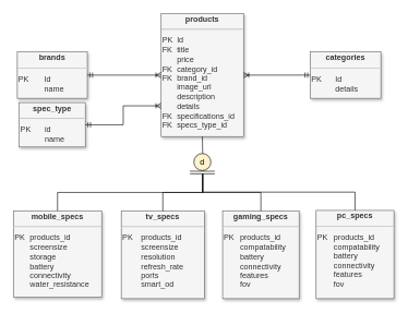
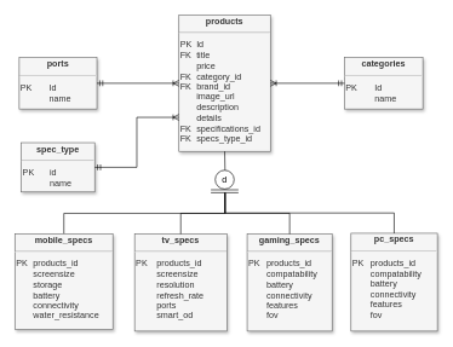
  <mxCell id="0" />
  <mxCell id="1" parent="0" />
  <mxCell id="2" value="&lt;div style=&quot;text-align: center; box-sizing: border-box; width: 100%; background-image: initial; background-position: initial; background-size: initial; background-repeat: initial; background-attachment: initial; background-origin: initial; background-clip: initial; padding: 2px;&quot;&gt;&lt;b&gt;products&lt;/b&gt;&lt;/div&gt;&lt;hr&gt;&lt;table cellspacing=&quot;0&quot; cellpadding=&quot;2&quot; style=&quot;width:100%;font-size:1em;&quot;&gt;&lt;tbody&gt;&lt;tr&gt;&lt;td&gt;PK&lt;br&gt;FK&lt;br&gt;&lt;br&gt;FK&lt;br&gt;FK&lt;br&gt;&lt;br&gt;&lt;br&gt;&lt;br&gt;FK&lt;br&gt;FK&lt;br&gt;&lt;br&gt;&lt;/td&gt;&lt;td&gt;Id&lt;br&gt;title&lt;br&gt;price&lt;br&gt;category_id&lt;br&gt;brand_id&lt;br&gt;image_url&lt;br&gt;description&lt;br&gt;details&lt;br&gt;specifications_id&lt;br&gt;specs_type_id&lt;br&gt;&lt;br&gt;&lt;/td&gt;&lt;/tr&gt;&lt;/tbody&gt;&lt;/table&gt;" style="verticalAlign=top;align=left;overflow=fill;html=1;whiteSpace=wrap;fillColor=#f5f5f5;strokeColor=#666666;shadow=1;glass=0;rounded=0;fontColor=#333333;" vertex="1" parent="1"><mxGeometry x="246" y="20" width="126" height="188" as="geometry" /></mxCell>
  <mxCell id="3" style="edgeStyle=orthogonalEdgeStyle;rounded=0;orthogonalLoop=1;jettySize=auto;html=1;entryX=0.5;entryY=1;entryDx=0;entryDy=0;exitX=0.5;exitY=0;exitDx=0;exitDy=0;endArrow=none;endFill=0;" edge="1" parent="1" source="4" target="19"><mxGeometry relative="1" as="geometry" /></mxCell>
  <mxCell id="4" value="&lt;div style=&quot;text-align: center; box-sizing: border-box; width: 100%; background-image: initial; background-position: initial; background-size: initial; background-repeat: initial; background-attachment: initial; background-origin: initial; background-clip: initial; padding: 2px;&quot;&gt;&lt;b&gt;mobile_specs&lt;/b&gt;&lt;/div&gt;&lt;hr&gt;&lt;table cellspacing=&quot;0&quot; cellpadding=&quot;2&quot; style=&quot;width:100%;font-size:1em;&quot;&gt;&lt;tbody&gt;&lt;tr&gt;&lt;td&gt;PK&lt;br&gt;&lt;br&gt;&lt;br&gt;&lt;br&gt;&lt;br&gt;&lt;br&gt;&lt;br&gt;&lt;/td&gt;&lt;td&gt;products_id&lt;br&gt;screensize&lt;br&gt;storage&lt;br&gt;battery&lt;br&gt;connectivity&lt;br&gt;water_resistance&lt;br&gt;&lt;br&gt;&lt;/td&gt;&lt;/tr&gt;&lt;/tbody&gt;&lt;/table&gt;" style="verticalAlign=top;align=left;overflow=fill;html=1;whiteSpace=wrap;fillColor=#f5f5f5;strokeColor=#666666;shadow=1;glass=0;rounded=0;fontColor=#333333;" vertex="1" parent="1"><mxGeometry x="20" y="322" width="135" height="132" as="geometry" /></mxCell>
  <mxCell id="5" value="&lt;div style=&quot;text-align: center; box-sizing: border-box; width: 100%; background-image: initial; background-position: initial; background-size: initial; background-repeat: initial; background-attachment: initial; background-origin: initial; background-clip: initial; padding: 2px;&quot;&gt;&lt;b&gt;tv_specs&lt;/b&gt;&lt;/div&gt;&lt;hr&gt;&lt;table cellspacing=&quot;0&quot; cellpadding=&quot;2&quot; style=&quot;width:100%;font-size:1em;&quot;&gt;&lt;tbody&gt;&lt;tr&gt;&lt;td&gt;PK&lt;br&gt;&lt;br&gt;&lt;br&gt;&lt;br&gt;&lt;br&gt;&lt;br&gt;&lt;br&gt;&lt;/td&gt;&lt;td&gt;products_id&lt;br&gt;screensize&lt;br&gt;resolution&lt;br&gt;refresh_rate&lt;br&gt;ports&lt;br&gt;smart_od&lt;br&gt;&lt;br&gt;&lt;/td&gt;&lt;/tr&gt;&lt;/tbody&gt;&lt;/table&gt;" style="verticalAlign=top;align=left;overflow=fill;html=1;whiteSpace=wrap;fillColor=#f5f5f5;strokeColor=#666666;shadow=1;glass=0;rounded=0;fontColor=#333333;" vertex="1" parent="1"><mxGeometry x="185" y="322" width="127" height="134" as="geometry" /></mxCell>
  <mxCell id="6" value="&lt;div style=&quot;text-align: center; box-sizing: border-box; width: 100%; background-image: initial; background-position: initial; background-size: initial; background-repeat: initial; background-attachment: initial; background-origin: initial; background-clip: initial; padding: 2px;&quot;&gt;&lt;b&gt;gaming_specs&lt;/b&gt;&lt;/div&gt;&lt;hr&gt;&lt;table cellspacing=&quot;0&quot; cellpadding=&quot;2&quot; style=&quot;width:100%;font-size:1em;&quot;&gt;&lt;tbody&gt;&lt;tr&gt;&lt;td&gt;PK&lt;br&gt;&lt;br&gt;&lt;br&gt;&lt;br&gt;&lt;br&gt;&lt;br&gt;&lt;br&gt;&lt;/td&gt;&lt;td&gt;products_id&lt;br&gt;compatability&lt;br&gt;battery&lt;br&gt;connectivity&lt;br&gt;features&lt;br&gt;fov&lt;br&gt;&lt;br&gt;&lt;/td&gt;&lt;/tr&gt;&lt;/tbody&gt;&lt;/table&gt;" style="verticalAlign=top;align=left;overflow=fill;html=1;whiteSpace=wrap;fillColor=#f5f5f5;strokeColor=#666666;shadow=1;glass=0;rounded=0;fontColor=#333333;" vertex="1" parent="1"><mxGeometry x="340" y="322" width="117" height="134" as="geometry" /></mxCell>
- <mxCell id="7" value="&lt;div style=&quot;text-align: center; box-sizing: border-box; width: 100%; background-image: initial; background-position: initial; background-size: initial; background-repeat: initial; background-attachment: initial; background-origin: initial; background-clip: initial; padding: 2px;&quot;&gt;&lt;b&gt;spec_type&lt;/b&gt;&lt;/div&gt;&lt;hr&gt;&lt;table cellspacing=&quot;0&quot; cellpadding=&quot;2&quot; style=&quot;width:100%;font-size:1em;&quot;&gt;&lt;tbody&gt;&lt;tr&gt;&lt;td&gt;PK&lt;br&gt;&lt;br&gt;&lt;br&gt;&lt;br&gt;&lt;/td&gt;&lt;td&gt;id&lt;br&gt;name&lt;br&gt;&lt;br&gt;&lt;br&gt;&lt;/td&gt;&lt;/tr&gt;&lt;/tbody&gt;&lt;/table&gt;" style="verticalAlign=top;align=left;overflow=fill;html=1;whiteSpace=wrap;fillColor=#f5f5f5;strokeColor=#666666;shadow=1;glass=0;rounded=0;fontColor=#333333;" vertex="1" parent="1"><mxGeometry x="29" y="156" width="101" height="68" as="geometry" /></mxCell>
+ <mxCell id="7" value="&lt;div style=&quot;text-align: center; box-sizing: border-box; width: 100%; background-image: initial; background-position: initial; background-size: initial; background-repeat: initial; background-attachment: initial; background-origin: initial; background-clip: initial; padding: 2px;&quot;&gt;&lt;b&gt;spec_type&lt;/b&gt;&lt;/div&gt;&lt;hr&gt;&lt;table cellspacing=&quot;0&quot; cellpadding=&quot;2&quot; style=&quot;width:100%;font-size:1em;&quot;&gt;&lt;tbody&gt;&lt;tr&gt;&lt;td&gt;PK&lt;br&gt;&lt;br&gt;&lt;br&gt;&lt;br&gt;&lt;/td&gt;&lt;td&gt;id&lt;br&gt;name&lt;br&gt;&lt;br&gt;&lt;br&gt;&lt;/td&gt;&lt;/tr&gt;&lt;/tbody&gt;&lt;/table&gt;" style="verticalAlign=top;align=left;overflow=fill;html=1;whiteSpace=wrap;fillColor=#f5f5f5;strokeColor=#666666;shadow=1;glass=0;rounded=0;fontColor=#333333;" vertex="1" parent="1"><mxGeometry x="29" y="196" width="101" height="68" as="geometry" /></mxCell>
  <mxCell id="8" value="&lt;div style=&quot;text-align: center; box-sizing: border-box; width: 100%; background-image: initial; background-position: initial; background-size: initial; background-repeat: initial; background-attachment: initial; background-origin: initial; background-clip: initial; padding: 2px;&quot;&gt;&lt;b&gt;pc_specs&lt;/b&gt;&lt;/div&gt;&lt;hr&gt;&lt;table cellspacing=&quot;0&quot; cellpadding=&quot;2&quot; style=&quot;width:100%;font-size:1em;&quot;&gt;&lt;tbody&gt;&lt;tr&gt;&lt;td&gt;PK&lt;br&gt;&lt;br&gt;&lt;br&gt;&lt;br&gt;&lt;br&gt;&lt;br&gt;&lt;br&gt;&lt;/td&gt;&lt;td&gt;products_id&lt;br&gt;compatability&lt;br&gt;battery&lt;br&gt;connectivity&lt;br&gt;features&lt;br&gt;fov&lt;br&gt;&lt;br&gt;&lt;/td&gt;&lt;/tr&gt;&lt;/tbody&gt;&lt;/table&gt;" style="verticalAlign=top;align=left;overflow=fill;html=1;whiteSpace=wrap;fillColor=#f5f5f5;strokeColor=#666666;shadow=1;glass=0;rounded=0;fontColor=#333333;" vertex="1" parent="1"><mxGeometry x="483" y="321" width="119" height="135" as="geometry" /></mxCell>
- <mxCell id="9" value="&lt;div style=&quot;text-align: center; box-sizing: border-box; width: 100%; background-image: initial; background-position: initial; background-size: initial; background-repeat: initial; background-attachment: initial; background-origin: initial; background-clip: initial; padding: 2px;&quot;&gt;&lt;b&gt;brands&lt;/b&gt;&lt;/div&gt;&lt;hr&gt;&lt;table cellspacing=&quot;0&quot; cellpadding=&quot;2&quot; style=&quot;width:100%;font-size:1em;&quot;&gt;&lt;tbody&gt;&lt;tr&gt;&lt;td&gt;PK&lt;br&gt;&lt;br&gt;&lt;br&gt;&lt;/td&gt;&lt;td&gt;Id&lt;br&gt;name&lt;br&gt;&lt;br&gt;&lt;/td&gt;&lt;/tr&gt;&lt;/tbody&gt;&lt;/table&gt;" style="verticalAlign=top;align=left;overflow=fill;html=1;whiteSpace=wrap;fillColor=#f5f5f5;strokeColor=#666666;shadow=1;glass=0;rounded=0;fontColor=#333333;" vertex="1" parent="1"><mxGeometry x="26" y="78.5" width="107" height="71" as="geometry" /></mxCell>
- <mxCell id="10" value="&lt;div style=&quot;text-align: center; box-sizing: border-box; width: 100%; background-image: initial; background-position: initial; background-size: initial; background-repeat: initial; background-attachment: initial; background-origin: initial; background-clip: initial; padding: 2px;&quot;&gt;&lt;b&gt;categories&lt;/b&gt;&lt;/div&gt;&lt;hr&gt;&lt;table cellspacing=&quot;0&quot; cellpadding=&quot;2&quot; style=&quot;width:100%;font-size:1em;&quot;&gt;&lt;tbody&gt;&lt;tr&gt;&lt;td&gt;PK&lt;br&gt;&lt;br&gt;&lt;br&gt;&lt;/td&gt;&lt;td&gt;Id&lt;br&gt;details&lt;br&gt;&lt;br&gt;&lt;/td&gt;&lt;/tr&gt;&lt;/tbody&gt;&lt;/table&gt;" style="verticalAlign=top;align=left;overflow=fill;html=1;whiteSpace=wrap;fillColor=#f5f5f5;strokeColor=#666666;shadow=1;glass=0;rounded=0;fontColor=#333333;" vertex="1" parent="1"><mxGeometry x="474" y="78.5" width="108" height="71" as="geometry" /></mxCell>
+ <mxCell id="9" value="&lt;div style=&quot;text-align: center; box-sizing: border-box; width: 100%; background-image: initial; background-position: initial; background-size: initial; background-repeat: initial; background-attachment: initial; background-origin: initial; background-clip: initial; padding: 2px;&quot;&gt;&lt;b&gt;ports&lt;/b&gt;&lt;/div&gt;&lt;hr&gt;&lt;table cellspacing=&quot;0&quot; cellpadding=&quot;2&quot; style=&quot;width:100%;font-size:1em;&quot;&gt;&lt;tbody&gt;&lt;tr&gt;&lt;td&gt;PK&lt;br&gt;&lt;br&gt;&lt;br&gt;&lt;/td&gt;&lt;td&gt;Id&lt;br&gt;name&lt;br&gt;&lt;br&gt;&lt;/td&gt;&lt;/tr&gt;&lt;/tbody&gt;&lt;/table&gt;" style="verticalAlign=top;align=left;overflow=fill;html=1;whiteSpace=wrap;fillColor=#f5f5f5;strokeColor=#666666;shadow=1;glass=0;rounded=0;fontColor=#333333;" vertex="1" parent="1"><mxGeometry x="26" y="78.5" width="107" height="71" as="geometry" /></mxCell>
+ <mxCell id="10" value="&lt;div style=&quot;text-align: center; box-sizing: border-box; width: 100%; background-image: initial; background-position: initial; background-size: initial; background-repeat: initial; background-attachment: initial; background-origin: initial; background-clip: initial; padding: 2px;&quot;&gt;&lt;b&gt;categories&lt;/b&gt;&lt;/div&gt;&lt;hr&gt;&lt;table cellspacing=&quot;0&quot; cellpadding=&quot;2&quot; style=&quot;width:100%;font-size:1em;&quot;&gt;&lt;tbody&gt;&lt;tr&gt;&lt;td&gt;PK&lt;br&gt;&lt;br&gt;&lt;br&gt;&lt;/td&gt;&lt;td&gt;Id&lt;br&gt;name&lt;br&gt;&lt;br&gt;&lt;/td&gt;&lt;/tr&gt;&lt;/tbody&gt;&lt;/table&gt;" style="verticalAlign=top;align=left;overflow=fill;html=1;whiteSpace=wrap;fillColor=#f5f5f5;strokeColor=#666666;shadow=1;glass=0;rounded=0;fontColor=#333333;" vertex="1" parent="1"><mxGeometry x="474" y="78.5" width="108" height="71" as="geometry" /></mxCell>
  <mxCell id="11" value="" style="edgeStyle=orthogonalEdgeStyle;fontSize=12;html=1;endArrow=ERoneToMany;startArrow=ERmandOne;rounded=0;entryX=0;entryY=0.5;entryDx=0;entryDy=0;exitX=1;exitY=0.5;exitDx=0;exitDy=0;" edge="1" parent="1" source="9" target="2"><mxGeometry width="100" height="100" relative="1" as="geometry"><mxPoint x="120" y="313" as="sourcePoint" /><mxPoint x="220" y="213" as="targetPoint" /></mxGeometry></mxCell>
  <mxCell id="12" value="" style="edgeStyle=orthogonalEdgeStyle;fontSize=12;html=1;endArrow=ERoneToMany;startArrow=ERmandOne;rounded=0;entryX=1;entryY=0.5;entryDx=0;entryDy=0;exitX=0;exitY=0.5;exitDx=0;exitDy=0;" edge="1" parent="1" source="10" target="2"><mxGeometry width="100" height="100" relative="1" as="geometry"><mxPoint x="369" y="233" as="sourcePoint" /><mxPoint x="484" y="208" as="targetPoint" /></mxGeometry></mxCell>
  <mxCell id="13" value="" style="edgeStyle=orthogonalEdgeStyle;fontSize=12;html=1;endArrow=ERoneToMany;startArrow=ERmandOne;rounded=0;entryX=0;entryY=0.75;entryDx=0;entryDy=0;exitX=1;exitY=0.5;exitDx=0;exitDy=0;" edge="1" parent="1" source="7" target="2"><mxGeometry width="100" height="100" relative="1" as="geometry"><mxPoint x="122" y="163" as="sourcePoint" /><mxPoint x="235" y="163" as="targetPoint" /></mxGeometry></mxCell>
  <mxCell id="14" value="" style="group" vertex="1" connectable="0" parent="1"><mxGeometry x="246" y="234" width="82" height="36" as="geometry" /></mxCell>
  <mxCell id="15" value="" style="group" vertex="1" connectable="0" parent="14"><mxGeometry x="44" width="38" height="36" as="geometry" /></mxCell>
- <mxCell id="16" value="d" style="ellipse;whiteSpace=wrap;html=1;aspect=fixed;fillColor=#fff2cc;" vertex="1" parent="15"><mxGeometry x="6" width="26" height="26" as="geometry" /></mxCell>
+ <mxCell id="16" value="d" style="ellipse;whiteSpace=wrap;html=1;aspect=fixed;" vertex="1" parent="15"><mxGeometry x="6" width="26" height="26" as="geometry" /></mxCell>
  <mxCell id="17" value="" style="line;strokeWidth=1;rotatable=0;dashed=0;labelPosition=right;align=left;verticalAlign=middle;spacingTop=0;spacingLeft=6;points=[];portConstraint=eastwest;" vertex="1" parent="15"><mxGeometry y="22" width="38" height="10" as="geometry" /></mxCell>
  <mxCell id="18" value="" style="line;strokeWidth=1;rotatable=0;dashed=0;labelPosition=right;align=left;verticalAlign=middle;spacingTop=0;spacingLeft=6;points=[];portConstraint=eastwest;" vertex="1" parent="15"><mxGeometry y="26" width="38" height="10" as="geometry" /></mxCell>
  <mxCell id="19" value="" style="rounded=0;whiteSpace=wrap;html=1;fillColor=none;strokeColor=none;" vertex="1" parent="14"><mxGeometry x="44" width="39" height="31" as="geometry" /></mxCell>
  <mxCell id="20" style="edgeStyle=orthogonalEdgeStyle;rounded=0;orthogonalLoop=1;jettySize=auto;html=1;entryX=0.5;entryY=1;entryDx=0;entryDy=0;exitX=0.5;exitY=0;exitDx=0;exitDy=0;endArrow=none;endFill=0;" edge="1" parent="1" source="8" target="19"><mxGeometry relative="1" as="geometry"><mxPoint x="98" y="332" as="sourcePoint" /><mxPoint x="319" y="275" as="targetPoint" /></mxGeometry></mxCell>
  <mxCell id="21" style="edgeStyle=orthogonalEdgeStyle;rounded=0;orthogonalLoop=1;jettySize=auto;html=1;entryX=0.5;entryY=1;entryDx=0;entryDy=0;exitX=0.5;exitY=0;exitDx=0;exitDy=0;endArrow=none;endFill=0;" edge="1" parent="1" source="5" target="19"><mxGeometry relative="1" as="geometry"><mxPoint x="108" y="342" as="sourcePoint" /><mxPoint x="329" y="285" as="targetPoint" /></mxGeometry></mxCell>
  <mxCell id="22" style="edgeStyle=orthogonalEdgeStyle;rounded=0;orthogonalLoop=1;jettySize=auto;html=1;entryX=0.5;entryY=1;entryDx=0;entryDy=0;exitX=0.5;exitY=0;exitDx=0;exitDy=0;endArrow=none;endFill=0;" edge="1" parent="1" source="6" target="19"><mxGeometry relative="1" as="geometry"><mxPoint x="118" y="352" as="sourcePoint" /><mxPoint x="339" y="295" as="targetPoint" /></mxGeometry></mxCell>
  <mxCell id="23" style="edgeStyle=orthogonalEdgeStyle;rounded=0;orthogonalLoop=1;jettySize=auto;html=1;entryX=0.5;entryY=1;entryDx=0;entryDy=0;exitX=0.5;exitY=0;exitDx=0;exitDy=0;endArrow=none;endFill=0;" edge="1" parent="1" source="19" target="2"><mxGeometry relative="1" as="geometry"><mxPoint x="128" y="362" as="sourcePoint" /><mxPoint x="349" y="305" as="targetPoint" /></mxGeometry></mxCell>
